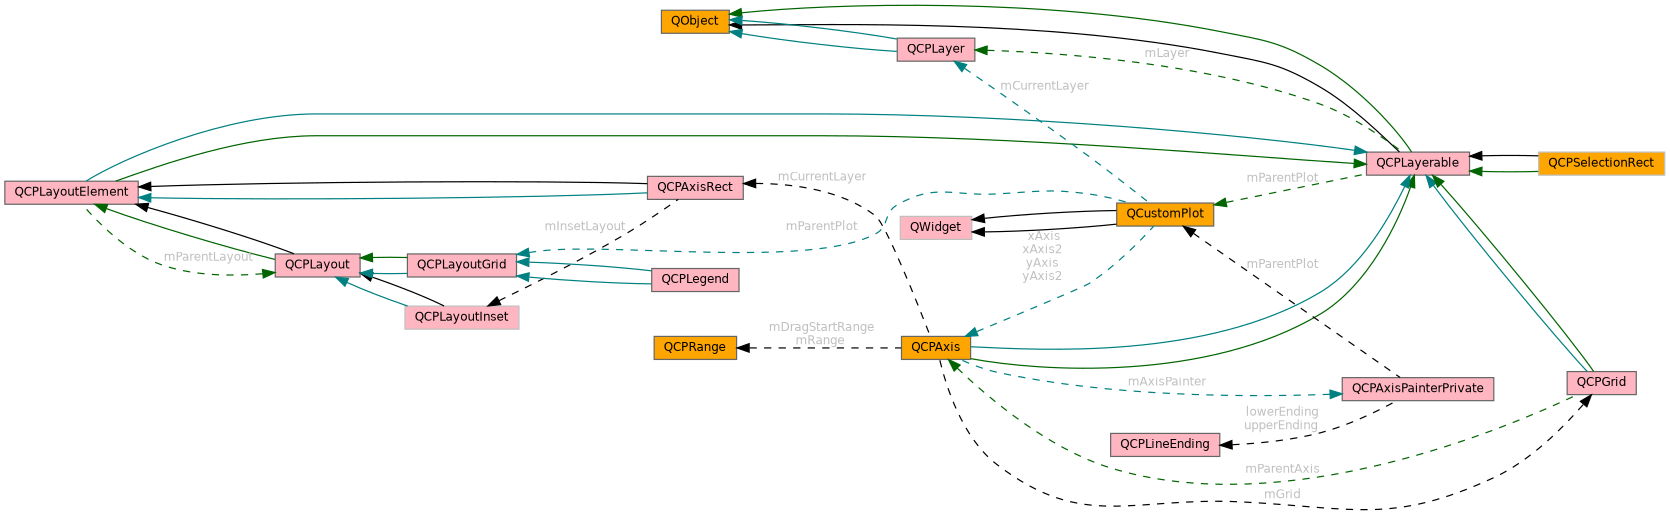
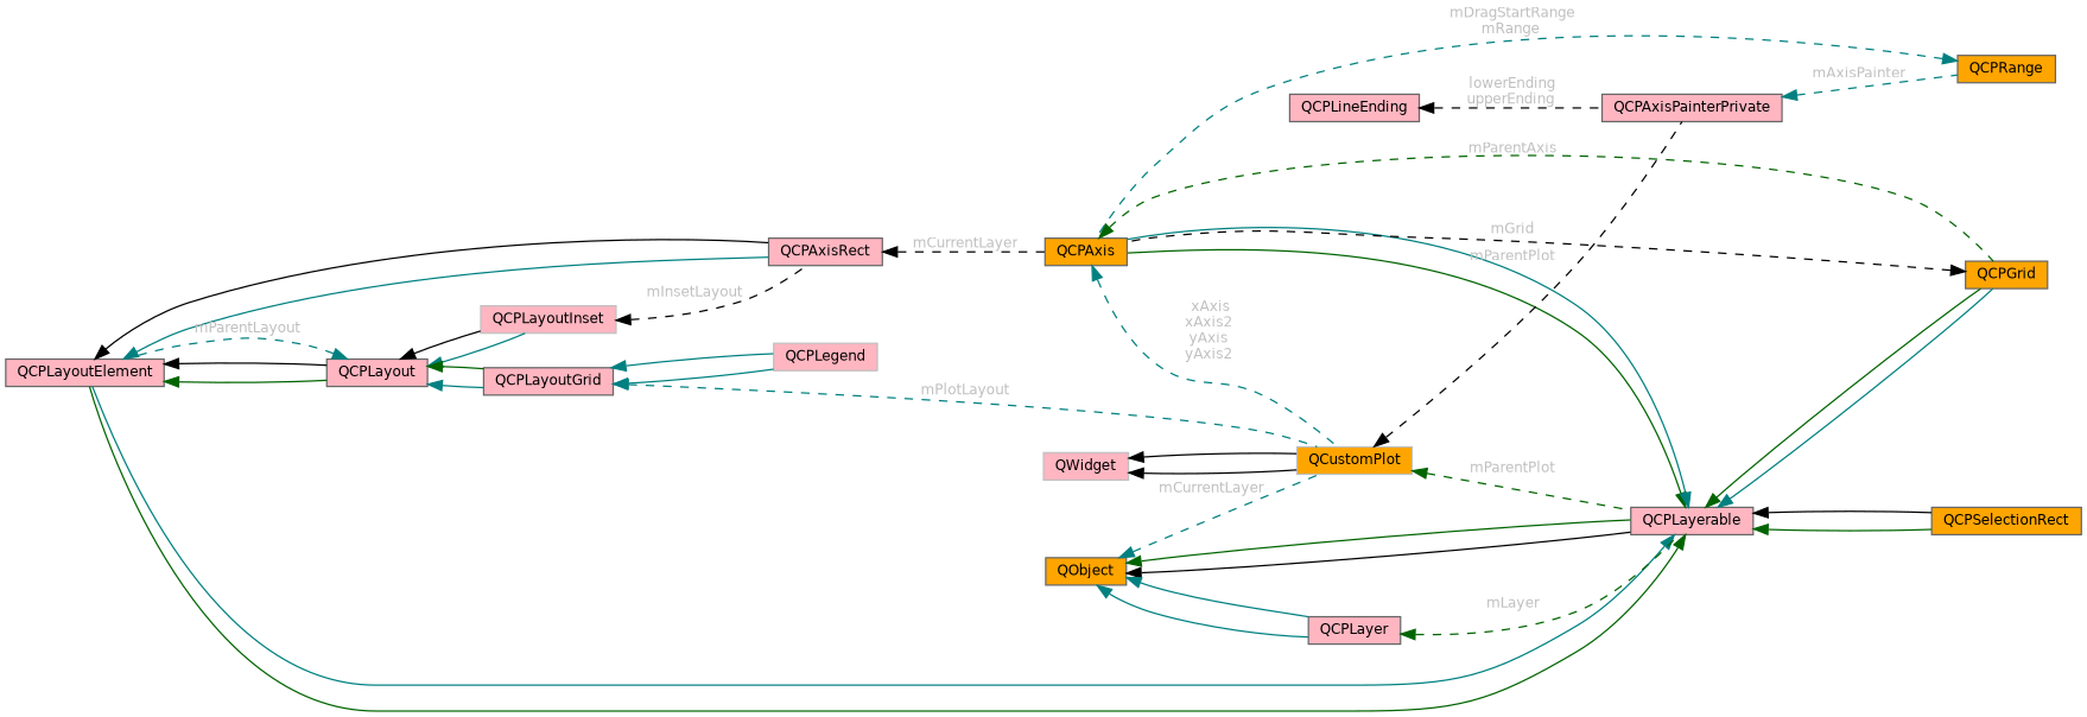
  digraph {
    rankdir=LR
    node [color=gray40 fillcolor=lightpink fontname=Helvetica fontsize=10 shape=box style=filled]
    edge [color=teal dir=back fontname=Helvetica fontsize=10 labelfontname=Helvetica labelfontsize=10 style=solid]
    n1 [fontcolor=black height=0.2 label=QCPLayoutElement width=0.4]
    n2 [height=0.2 label=QCPAxisRect width=0.4]
    n3 [height=0.2 label=QCPLayout width=0.4]
    n4 [fillcolor=orange height=0.2 label=QCPAxis width=0.4]
    n5 [color=grey75 height=0.2 label=QCPLayoutInset width=0.4]
    n6 [height=0.2 label=QCPLayoutGrid width=0.4]
    n7 [height=0.2 label=QCPLayerable width=0.4]
-   n8 [height=0.2 label=QCPGrid width=0.4]
-   n9 [color=grey75 fillcolor=orange height=0.2 label=QCPSelectionRect width=0.4]
-   n10 [fillcolor=orange height=0.2 label=QCustomPlot width=0.4]
+   n8 [fillcolor=orange height=0.2 label=QCPGrid width=0.4]
+   n9 [fillcolor=orange height=0.2 label=QCPSelectionRect width=0.4]
+   n10 [color=grey75 fillcolor=orange height=0.2 label=QCustomPlot width=0.4]
    n11 [fillcolor=orange height=0.2 label=QObject width=0.4]
    n12 [height=0.2 label=QCPLayer width=0.4]
    n13 [height=0.2 label=QCPAxisPainterPrivate width=0.4]
    n14 [color=grey75 height=0.2 label=QWidget width=0.4]
-   n15 [height=0.2 label=QCPLegend width=0.4]
+   n15 [color=grey75 height=0.2 label=QCPLegend width=0.4]
    n16 [fillcolor=orange height=0.2 label=QCPRange width=0.4]
    n17 [height=0.2 label=QCPLineEnding width=0.4]
    n1 -> n2
    n1 -> n2 [color=black]
    n1 -> n3 [color=darkgreen]
    n1 -> n3 [color=black]
    n2 -> n4 [color=black fontcolor=grey label=" mCurrentLayer" style=dashed]
-   n3 -> n1 [color=darkgreen fontcolor=grey label=" mParentLayout" style=dashed]
+   n3 -> n1 [fontcolor=grey label=" mParentLayout" style=dashed]
    n3 -> n5
    n3 -> n5 [color=black]
    n3 -> n6
    n3 -> n6 [color=darkgreen]
    n4 -> n8 [color=darkgreen fontcolor=grey label=" mParentAxis" style=dashed]
    n4 -> n10 [fontcolor=grey label=" xAxis\nxAxis2\nyAxis\nyAxis2" style=dashed]
    n5 -> n2 [color=black fontcolor=grey label=" mInsetLayout" style=dashed]
-   n6 -> n10 [fontcolor=grey label=" mParentPlot" style=dashed]
+   n6 -> n10 [fontcolor=grey label=" mPlotLayout" style=dashed]
    n6 -> n15
    n6 -> n15
    n7 -> n1 [color=darkgreen]
    n7 -> n1
    n7 -> n4 [color=darkgreen]
    n7 -> n4
    n7 -> n8
    n7 -> n8 [color=darkgreen]
    n7 -> n9 [color=darkgreen]
    n7 -> n9 [color=black]
    n8 -> n4 [color=black fontcolor=grey label=" mGrid" style=dashed]
    n10 -> n7 [color=darkgreen fontcolor=grey label=" mParentPlot" style=dashed]
    n10 -> n13 [color=black fontcolor=grey label=" mParentPlot" style=dashed]
    n11 -> n7 [color=black]
    n11 -> n7 [color=darkgreen]
    n11 -> n12
    n11 -> n12
    n12 -> n7 [color=darkgreen fontcolor=grey label=" mLayer" style=dashed]
-   n12 -> n10 [fontcolor=grey label=" mCurrentLayer" style=dashed]
-   n13 -> n4 [fontcolor=grey label=" mAxisPainter" style=dashed]
+   n11 -> n10 [fontcolor=grey label=" mCurrentLayer" style=dashed]
+   n13 -> n16 [fontcolor=grey label=" mAxisPainter" style=dashed]
    n14 -> n10 [color=black]
    n14 -> n10 [color=black]
-   n16 -> n4 [color=black fontcolor=grey label=" mDragStartRange\nmRange" style=dashed]
+   n16 -> n4 [fontcolor=grey label=" mDragStartRange\nmRange" style=dashed]
    n17 -> n13 [color=black fontcolor=grey label=" lowerEnding\nupperEnding" style=dashed]
  }
